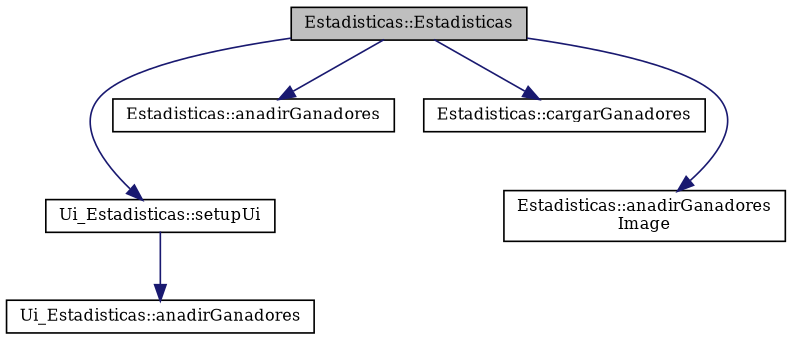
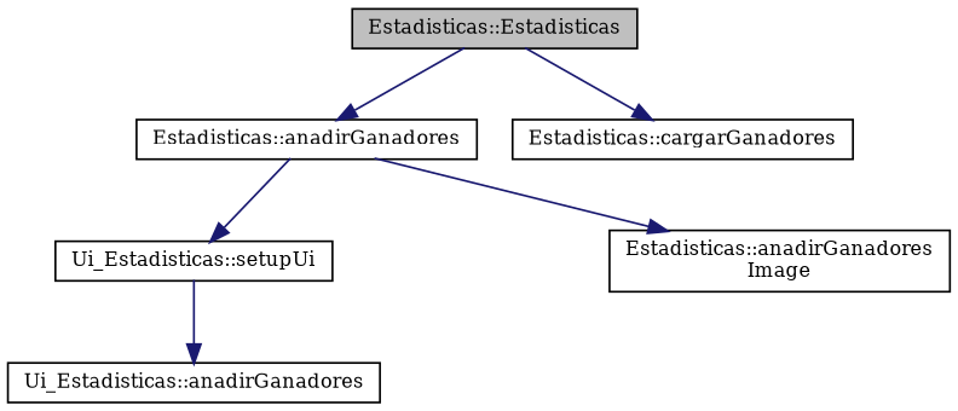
  digraph {
    fontname="DejaVu Serif"
    rankdir=TB
    node [color=black fillcolor=white fontname="DejaVu Serif" fontsize=10 shape=record style=filled]
    edge [color=midnightblue fontname="DejaVu Serif" fontsize=10 labelfontname=Helvetica labelfontsize=10 style=solid]
    n1 [fillcolor=grey75 fontcolor=black height=0.2 label="Estadisticas::Estadisticas" width=0.4]
    n2 [height=0.2 label="Ui_Estadisticas::setupUi" width=0.4]
    n3 [height=0.2 label="Estadisticas::anadirGanadores\lImage" width=0.4]
    n4 [height=0.2 label="Estadisticas::cargarGanadores" width=0.4]
    n5 [height=0.2 label="Estadisticas::anadirGanadores" width=0.4]
    n6 [height=0.2 label="Ui_Estadisticas::anadirGanadores" width=0.4]
-   n1 -> n2
-   n1 -> n3
+   n5 -> n2
+   n5 -> n3
    n1 -> n4
    n1 -> n5
    n2 -> n6
  }
